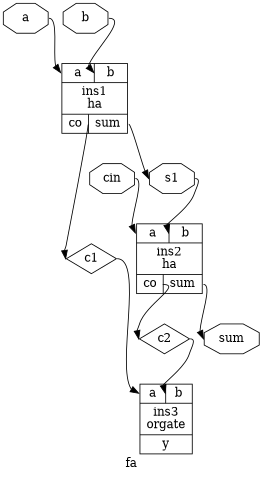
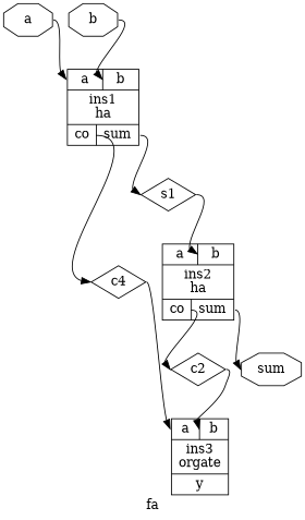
  digraph {
    label=fa
    rankdir=TB
    remincross=true
    node [color=black fontcolor=black shape=octagon]
    edge [color=black headport=w tailport=e]
    n1 [label=a]
    n2 [label="{{<p2> a|<p3> b}|ins1\nha|{<p7> co|<p9> sum}}" shape=record color="" fontcolor=""]
-   n3 [label=c1 shape=diamond]
-   n4 [label=s1]
+   n3 [label=c4 shape=diamond]
+   n4 [label=s1 shape=diamond]
    n5 [label=b]
    n6 [label="{{<p2> a|<p3> b}|ins3\norgate|{<p12> y}}" shape=record color="" fontcolor=""]
    n7 [label=c2 shape=diamond]
-   n8 [label=cin]
    n9 [label="{{<p2> a|<p3> b}|ins2\nha|{<p7> co|<p9> sum}}" shape=record color="" fontcolor=""]
    n10 [label=sum]
    n1 -> n2 [headport="p2:w"]
    n2 -> n3 [tailport="p7:e"]
    n2 -> n4 [tailport="p9:e"]
    n3 -> n6 [headport="p2:w"]
    n4 -> n9 [headport="p3:w"]
    n5 -> n2 [headport="p3:w"]
    n7 -> n6 [headport="p3:w"]
-   n8 -> n9 [headport="p2:w"]
    n9 -> n7 [tailport="p7:e"]
    n9 -> n10 [tailport="p9:e"]
  }
